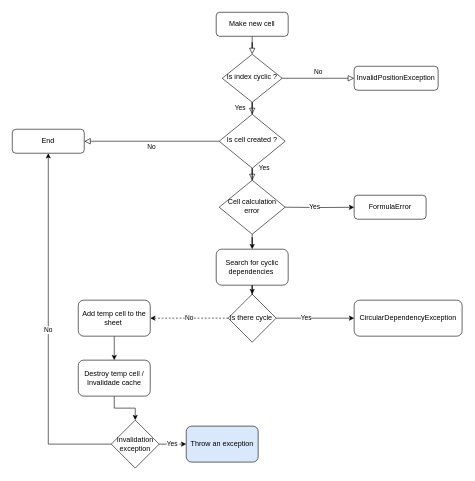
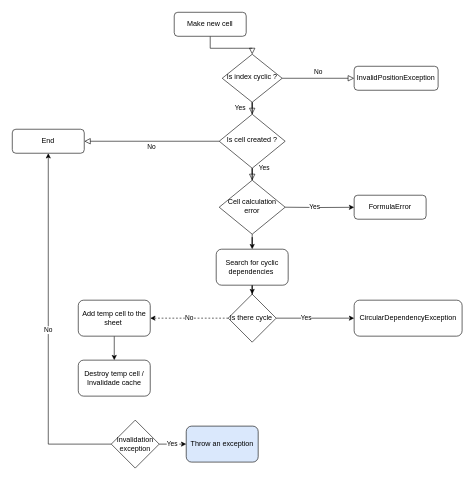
  <mxCell id="0" />
  <mxCell id="1" parent="0" />
  <mxCell id="2" value="" style="rounded=0;html=1;jettySize=auto;orthogonalLoop=1;fontSize=11;endArrow=block;endFill=0;endSize=8;strokeWidth=1;shadow=0;labelBackgroundColor=none;edgeStyle=orthogonalEdgeStyle;" parent="1" source="3" target="6" edge="1"><mxGeometry relative="1" as="geometry" /></mxCell>
- <mxCell id="3" value="Make new cell" style="rounded=1;whiteSpace=wrap;html=1;fontSize=12;glass=0;strokeWidth=1;shadow=0;" parent="1" vertex="1"><mxGeometry x="360" y="20" width="120" height="40" as="geometry" /></mxCell>
+ <mxCell id="3" value="Make new cell" style="rounded=1;whiteSpace=wrap;html=1;fontSize=12;glass=0;strokeWidth=1;shadow=0;" parent="1" vertex="1"><mxGeometry x="290" y="20" width="120" height="40" as="geometry" /></mxCell>
  <mxCell id="4" value="Yes" style="rounded=0;html=1;jettySize=auto;orthogonalLoop=1;fontSize=11;endArrow=block;endFill=0;endSize=8;strokeWidth=1;shadow=0;labelBackgroundColor=none;edgeStyle=orthogonalEdgeStyle;" parent="1" source="6" target="10" edge="1"><mxGeometry y="20" relative="1" as="geometry"><mxPoint as="offset" /></mxGeometry></mxCell>
  <mxCell id="5" value="No" style="edgeStyle=orthogonalEdgeStyle;rounded=0;html=1;jettySize=auto;orthogonalLoop=1;fontSize=11;endArrow=block;endFill=0;endSize=8;strokeWidth=1;shadow=0;labelBackgroundColor=none;" parent="1" source="6" target="7" edge="1"><mxGeometry y="10" relative="1" as="geometry"><mxPoint as="offset" /></mxGeometry></mxCell>
  <mxCell id="6" value="Is index cyclic ?" style="rhombus;whiteSpace=wrap;html=1;shadow=0;fontFamily=Helvetica;fontSize=12;align=center;strokeWidth=1;spacing=6;spacingTop=-4;" parent="1" vertex="1"><mxGeometry x="370" y="90" width="100" height="80" as="geometry" /></mxCell>
  <mxCell id="7" value="InvalidPositionException" style="rounded=1;whiteSpace=wrap;html=1;fontSize=12;glass=0;strokeWidth=1;shadow=0;" parent="1" vertex="1"><mxGeometry x="590" y="110" width="140" height="40" as="geometry" /></mxCell>
  <mxCell id="8" value="Yes&lt;br&gt;" style="rounded=0;html=1;jettySize=auto;orthogonalLoop=1;fontSize=11;endArrow=block;endFill=0;endSize=8;strokeWidth=1;shadow=0;labelBackgroundColor=none;edgeStyle=orthogonalEdgeStyle;entryX=0.5;entryY=0;entryDx=0;entryDy=0;" parent="1" source="10" target="15" edge="1"><mxGeometry x="0.333" y="20" relative="1" as="geometry"><mxPoint as="offset" /><mxPoint x="420" y="350" as="targetPoint" /></mxGeometry></mxCell>
  <mxCell id="9" value="No&lt;br&gt;" style="edgeStyle=orthogonalEdgeStyle;rounded=0;html=1;jettySize=auto;orthogonalLoop=1;fontSize=11;endArrow=block;endFill=0;endSize=8;strokeWidth=1;shadow=0;labelBackgroundColor=none;" parent="1" source="10" target="11" edge="1"><mxGeometry y="10" relative="1" as="geometry"><mxPoint as="offset" /></mxGeometry></mxCell>
  <mxCell id="10" value="Is cell created ?" style="rhombus;whiteSpace=wrap;html=1;shadow=0;fontFamily=Helvetica;fontSize=12;align=center;strokeWidth=1;spacing=6;spacingTop=-4;" parent="1" vertex="1"><mxGeometry x="365" y="190" width="110" height="90" as="geometry" /></mxCell>
  <mxCell id="11" value="End&lt;br&gt;" style="rounded=1;whiteSpace=wrap;html=1;fontSize=12;glass=0;strokeWidth=1;shadow=0;" parent="1" vertex="1"><mxGeometry x="20" y="215" width="120" height="40" as="geometry" /></mxCell>
  <mxCell id="12" style="edgeStyle=orthogonalEdgeStyle;rounded=0;orthogonalLoop=1;jettySize=auto;html=1;exitX=1;exitY=0.5;exitDx=0;exitDy=0;" edge="1" parent="1"><mxGeometry relative="1" as="geometry"><mxPoint x="590" y="345.143" as="targetPoint" /><mxPoint x="475" y="345" as="sourcePoint" /></mxGeometry></mxCell>
  <mxCell id="13" value="Yes&lt;br&gt;" style="edgeLabel;html=1;align=center;verticalAlign=middle;resizable=0;points=[];" vertex="1" connectable="0" parent="12"><mxGeometry x="-0.167" y="2" relative="1" as="geometry"><mxPoint as="offset" /></mxGeometry></mxCell>
  <mxCell id="14" style="edgeStyle=orthogonalEdgeStyle;rounded=0;orthogonalLoop=1;jettySize=auto;html=1;exitX=0.5;exitY=1;exitDx=0;exitDy=0;" edge="1" parent="1" source="15" target="18"><mxGeometry relative="1" as="geometry"><mxPoint x="419.931" y="410" as="targetPoint" /></mxGeometry></mxCell>
  <mxCell id="15" value="Cell calculation error" style="rhombus;whiteSpace=wrap;html=1;shadow=0;fontFamily=Helvetica;fontSize=12;align=center;strokeWidth=1;spacing=6;spacingTop=-4;" vertex="1" parent="1"><mxGeometry x="365" y="300" width="110" height="90" as="geometry" /></mxCell>
  <mxCell id="16" value="FormulaError" style="rounded=1;whiteSpace=wrap;html=1;fontSize=12;glass=0;strokeWidth=1;shadow=0;" vertex="1" parent="1"><mxGeometry x="590" y="325" width="120" height="40" as="geometry" /></mxCell>
  <mxCell id="17" style="edgeStyle=orthogonalEdgeStyle;rounded=0;orthogonalLoop=1;jettySize=auto;html=1;exitX=0.5;exitY=1;exitDx=0;exitDy=0;" edge="1" parent="1" source="18" target="22"><mxGeometry relative="1" as="geometry"><mxPoint x="419.931" y="510" as="targetPoint" /></mxGeometry></mxCell>
  <mxCell id="18" value="Search for cyclic dependencies&amp;nbsp;" style="rounded=1;whiteSpace=wrap;html=1;" vertex="1" parent="1"><mxGeometry x="360.001" y="415" width="120" height="60" as="geometry" /></mxCell>
  <mxCell id="19" value="" style="edgeStyle=orthogonalEdgeStyle;rounded=0;orthogonalLoop=1;jettySize=auto;html=1;" edge="1" parent="1" source="22" target="23"><mxGeometry relative="1" as="geometry"><mxPoint x="600.001" y="530" as="targetPoint" /></mxGeometry></mxCell>
  <mxCell id="20" value="Yes&lt;br&gt;" style="edgeLabel;html=1;align=center;verticalAlign=middle;resizable=0;points=[];" vertex="1" connectable="0" parent="19"><mxGeometry x="-0.248" y="1" relative="1" as="geometry"><mxPoint as="offset" /></mxGeometry></mxCell>
  <mxCell id="21" value="No&lt;br&gt;" style="edgeStyle=orthogonalEdgeStyle;rounded=0;orthogonalLoop=1;jettySize=auto;html=1;dashed=1;" edge="1" parent="1" source="22" target="25"><mxGeometry relative="1" as="geometry"><mxPoint x="250" y="530" as="targetPoint" /></mxGeometry></mxCell>
  <mxCell id="22" value="Is there cycle&amp;nbsp;" style="rhombus;whiteSpace=wrap;html=1;" vertex="1" parent="1"><mxGeometry x="380.001" y="490" width="80" height="80" as="geometry" /></mxCell>
  <mxCell id="23" value="CircularDependencyException" style="rounded=1;whiteSpace=wrap;html=1;" vertex="1" parent="1"><mxGeometry x="590" y="500" width="180" height="60" as="geometry" /></mxCell>
  <mxCell id="24" style="edgeStyle=orthogonalEdgeStyle;rounded=0;orthogonalLoop=1;jettySize=auto;html=1;" edge="1" parent="1" source="25" target="27"><mxGeometry relative="1" as="geometry"><mxPoint x="190" y="630" as="targetPoint" /></mxGeometry></mxCell>
  <mxCell id="25" value="Add temp cell to the sheet&amp;nbsp;" style="rounded=1;whiteSpace=wrap;html=1;" vertex="1" parent="1"><mxGeometry x="130" y="500" width="120" height="60" as="geometry" /></mxCell>
- <mxCell id="26" style="edgeStyle=orthogonalEdgeStyle;rounded=0;orthogonalLoop=1;jettySize=auto;html=1;" edge="1" parent="1" source="27" target="30"><mxGeometry relative="1" as="geometry"><mxPoint x="190" y="720" as="targetPoint" /></mxGeometry></mxCell>
  <mxCell id="27" value="Destroy temp cell / Invalidade cache" style="rounded=1;whiteSpace=wrap;html=1;" vertex="1" parent="1"><mxGeometry x="130" y="600" width="120" height="60" as="geometry" /></mxCell>
  <mxCell id="28" value="Yes&amp;nbsp;" style="edgeStyle=orthogonalEdgeStyle;rounded=0;orthogonalLoop=1;jettySize=auto;html=1;exitX=1;exitY=0.5;exitDx=0;exitDy=0;" edge="1" parent="1" source="30" target="31"><mxGeometry relative="1" as="geometry"><mxPoint x="280" y="739.931" as="targetPoint" /></mxGeometry></mxCell>
  <mxCell id="29" value="No&lt;br&gt;" style="edgeStyle=orthogonalEdgeStyle;rounded=0;orthogonalLoop=1;jettySize=auto;html=1;exitX=0;exitY=0.5;exitDx=0;exitDy=0;" edge="1" parent="1" source="30" target="11"><mxGeometry relative="1" as="geometry"><mxPoint x="70" y="739.931" as="targetPoint" /></mxGeometry></mxCell>
  <mxCell id="30" value="Invalidation exception" style="rhombus;whiteSpace=wrap;html=1;" vertex="1" parent="1"><mxGeometry x="185" y="700" width="80" height="80" as="geometry" /></mxCell>
  <mxCell id="31" value="Throw an exception" style="rounded=1;whiteSpace=wrap;html=1;fillColor=#dae8fc;" vertex="1" parent="1"><mxGeometry x="310" y="710.001" width="120" height="60" as="geometry" /></mxCell>
